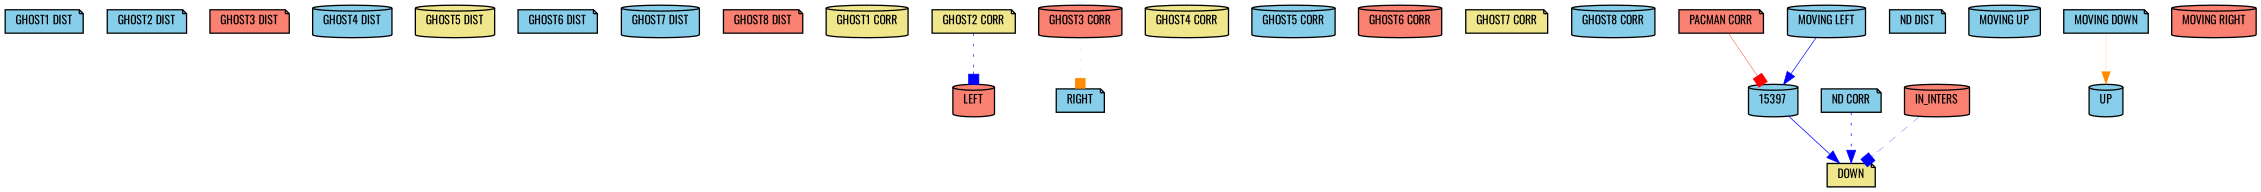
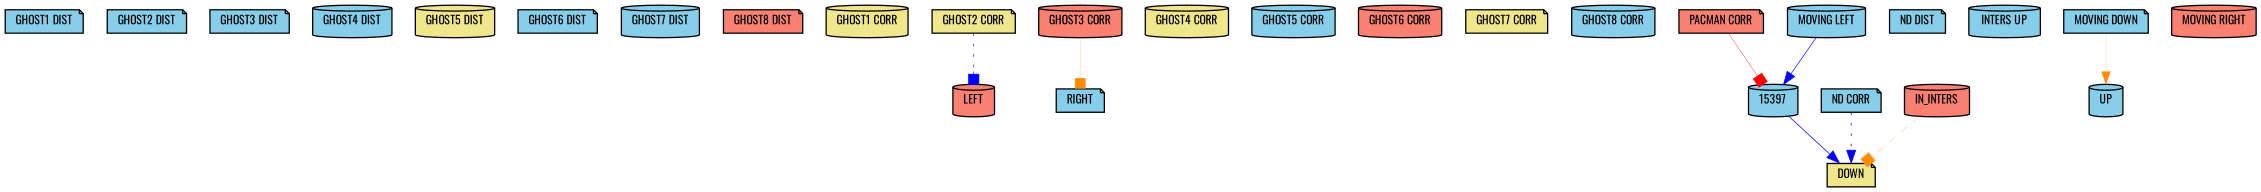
  digraph {
    fontname=Oswald
    node [bgcolor=black fillcolor=skyblue fontname=Oswald fontsize=9 shape=cylinder style=filled]
    edge [arrowhead=box color=blue fontname=Oswald style=solid]
    "GHOST1 DIST" [height=0.2 shape=note width=0.2]
    "GHOST2 DIST" [height=0.2 shape=note width=0.2]
-   "GHOST3 DIST" [fillcolor=salmon height=0.2 shape=note width=0.2]
+   "GHOST3 DIST" [height=0.2 shape=note width=0.2]
    "GHOST4 DIST" [height=0.2 width=0.2]
    "GHOST5 DIST" [fillcolor=khaki height=0.2 width=0.2]
    "GHOST6 DIST" [height=0.2 shape=note width=0.2]
    "GHOST7 DIST" [height=0.2 width=0.2]
    "GHOST8 DIST" [fillcolor=salmon height=0.2 shape=note width=0.2]
    "GHOST1 CORR" [fillcolor=khaki height=0.2 width=0.2]
    "GHOST2 CORR" [fillcolor=khaki height=0.2 shape=note width=0.2]
    LEFT [fillcolor=salmon height=0.2 width=0.2]
    "GHOST3 CORR" [fillcolor=salmon height=0.2 width=0.2]
    RIGHT [height=0.2 shape=note width=0.2]
    "GHOST4 CORR" [fillcolor=khaki height=0.2 width=0.2]
    "GHOST5 CORR" [height=0.2 width=0.2]
    "GHOST6 CORR" [fillcolor=salmon height=0.2 width=0.2]
    "GHOST7 CORR" [fillcolor=khaki height=0.2 shape=note width=0.2]
    "GHOST8 CORR" [height=0.2 width=0.2]
    "PACMAN CORR" [fillcolor=salmon height=0.2 shape=note width=0.2]
    15397 [height=0.2 width=0.2]
    DOWN [fillcolor=khaki height=0.2 shape=note width=0.2]
    "ND CORR" [height=0.2 shape=note width=0.2]
    "ND DIST" [height=0.2 shape=note width=0.2]
    IN_INTERS [fillcolor=salmon height=0.2 width=0.2]
-   "MOVING UP" [height=0.2 width=0.2]
+   "MOVING UP" [height=0.2 width=0.2 label="INTERS UP"]
    "MOVING DOWN" [height=0.2 shape=note width=0.2]
    UP [height=0.2 width=0.2]
    "MOVING RIGHT" [fillcolor=salmon height=0.2 width=0.2]
    "MOVING LEFT" [height=0.2 width=0.2]
    "GHOST2 CORR" -> LEFT [penwidth=0.48319209871406776 style=dotted]
-   "GHOST3 CORR" -> RIGHT [color=darkorange penwidth=0.12663846545842536 style=dotted]
+   "GHOST3 CORR" -> RIGHT [color=darkorange penwidth=0.12663846545842536]
    "PACMAN CORR" -> 15397 [color=red penwidth=0.2764198321620944]
    15397 -> DOWN [arrowhead=normal penwidth=0.5586108943394958]
    "ND CORR" -> DOWN [arrowhead=normal penwidth=0.546718471086809 style=dotted]
-   IN_INTERS -> DOWN [penwidth=0.1980388437343325 style=dashed]
+   IN_INTERS -> DOWN [color=darkorange penwidth=0.1980388437343325 style=dashed]
    "MOVING DOWN" -> UP [arrowhead=normal color=darkorange penwidth=0.1412803285491379]
    "MOVING LEFT" -> 15397 [arrowhead=normal penwidth=0.5019118752549512]
  }
